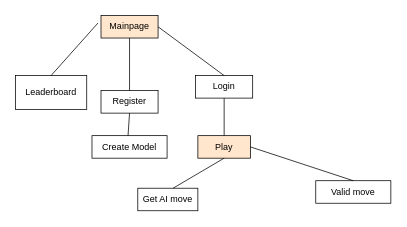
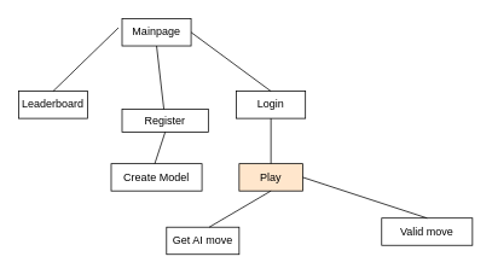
  <mxCell id="0" />
  <mxCell id="1" parent="0" />
- <mxCell id="2" value="Mainpage" style="rounded=0;whiteSpace=wrap;html=1;fillColor=#ffe6cc;" vertex="1" parent="1"><mxGeometry x="134" y="20" width="76" height="30" as="geometry" /></mxCell>
- <mxCell id="3" value="Leaderboard" style="rounded=0;whiteSpace=wrap;html=1;" vertex="1" parent="1"><mxGeometry x="20" y="100" width="95" height="45" as="geometry" /></mxCell>
+ <mxCell id="2" value="Mainpage" style="rounded=0;whiteSpace=wrap;html=1;" vertex="1" parent="1"><mxGeometry x="134" y="20" width="76" height="30" as="geometry" /></mxCell>
+ <mxCell id="3" value="Leaderboard" style="rounded=0;whiteSpace=wrap;html=1;" vertex="1" parent="1"><mxGeometry x="20" y="100" width="76" height="30" as="geometry" /></mxCell>
  <mxCell id="4" value="Login&lt;span style=&quot;color: rgba(0, 0, 0, 0); font-family: monospace; font-size: 0px; text-align: start;&quot;&gt;%3CmxGraphModel%3E%3Croot%3E%3CmxCell%20id%3D%220%22%2F%3E%3CmxCell%20id%3D%221%22%20parent%3D%220%22%2F%3E%3CmxCell%20id%3D%222%22%20value%3D%22Mainpage%22%20style%3D%22rounded%3D0%3BwhiteSpace%3Dwrap%3Bhtml%3D1%3B%22%20vertex%3D%221%22%20parent%3D%221%22%3E%3CmxGeometry%20x%3D%22354%22%20y%3D%2240%22%20width%3D%2276%22%20height%3D%2230%22%20as%3D%22geometry%22%2F%3E%3C%2FmxCell%3E%3C%2Froot%3E%3C%2FmxGraphModel%3E&lt;/span&gt;" style="rounded=0;whiteSpace=wrap;html=1;" vertex="1" parent="1"><mxGeometry x="260" y="100" width="76" height="30" as="geometry" /></mxCell>
- <mxCell id="5" value="Register" style="rounded=0;whiteSpace=wrap;html=1;" vertex="1" parent="1"><mxGeometry x="134" y="120" width="76" height="30" as="geometry" /></mxCell>
+ <mxCell id="5" value="Register" style="rounded=0;whiteSpace=wrap;html=1;" vertex="1" parent="1"><mxGeometry x="134" y="120" width="95" height="25" as="geometry" /></mxCell>
  <mxCell id="6" value="" style="endArrow=none;html=1;rounded=0;exitX=0.5;exitY=0;exitDx=0;exitDy=0;" edge="1" parent="1" source="3"><mxGeometry width="50" height="50" relative="1" as="geometry"><mxPoint x="170" y="290" as="sourcePoint" /><mxPoint x="130" y="30" as="targetPoint" /></mxGeometry></mxCell>
  <mxCell id="7" value="" style="endArrow=none;html=1;rounded=0;entryX=0.5;entryY=1;entryDx=0;entryDy=0;" edge="1" parent="1" source="5" target="2"><mxGeometry width="50" height="50" relative="1" as="geometry"><mxPoint x="170" y="290" as="sourcePoint" /><mxPoint x="220" y="240" as="targetPoint" /></mxGeometry></mxCell>
  <mxCell id="8" value="" style="endArrow=none;html=1;rounded=0;entryX=1;entryY=0.5;entryDx=0;entryDy=0;exitX=0.5;exitY=0;exitDx=0;exitDy=0;" edge="1" parent="1" source="4" target="2"><mxGeometry width="50" height="50" relative="1" as="geometry"><mxPoint x="170" y="290" as="sourcePoint" /><mxPoint x="220" y="240" as="targetPoint" /></mxGeometry></mxCell>
  <mxCell id="9" value="Play" style="rounded=0;whiteSpace=wrap;html=1;fillColor=#ffe6cc;" vertex="1" parent="1"><mxGeometry x="263" y="180" width="70" height="30" as="geometry" /></mxCell>
  <mxCell id="10" value="" style="endArrow=none;html=1;rounded=0;entryX=0.5;entryY=1;entryDx=0;entryDy=0;exitX=0.5;exitY=0;exitDx=0;exitDy=0;" edge="1" parent="1" source="9" target="4"><mxGeometry width="50" height="50" relative="1" as="geometry"><mxPoint x="170" y="290" as="sourcePoint" /><mxPoint x="220" y="240" as="targetPoint" /></mxGeometry></mxCell>
  <mxCell id="11" value="Create Model" style="rounded=0;whiteSpace=wrap;html=1;" vertex="1" parent="1"><mxGeometry x="122" y="180" width="100" height="30" as="geometry" /></mxCell>
  <mxCell id="12" value="Valid move" style="rounded=0;whiteSpace=wrap;html=1;" vertex="1" parent="1"><mxGeometry x="420" y="240" width="100" height="30" as="geometry" /></mxCell>
  <mxCell id="13" value="Get AI move" style="rounded=0;whiteSpace=wrap;html=1;" vertex="1" parent="1"><mxGeometry x="183" y="250" width="80" height="30" as="geometry" /></mxCell>
  <mxCell id="14" value="" style="endArrow=none;html=1;rounded=0;entryX=0.5;entryY=1;entryDx=0;entryDy=0;" edge="1" parent="1" target="5"><mxGeometry width="50" height="50" relative="1" as="geometry"><mxPoint x="170" y="180" as="sourcePoint" /><mxPoint x="220" y="240" as="targetPoint" /></mxGeometry></mxCell>
  <mxCell id="15" value="" style="endArrow=none;html=1;rounded=0;entryX=0.5;entryY=1;entryDx=0;entryDy=0;" edge="1" parent="1" target="9"><mxGeometry width="50" height="50" relative="1" as="geometry"><mxPoint x="230" y="250" as="sourcePoint" /><mxPoint x="220" y="240" as="targetPoint" /></mxGeometry></mxCell>
  <mxCell id="16" value="" style="endArrow=none;html=1;rounded=0;entryX=1;entryY=0.5;entryDx=0;entryDy=0;" edge="1" parent="1" target="9"><mxGeometry width="50" height="50" relative="1" as="geometry"><mxPoint x="470" y="240" as="sourcePoint" /><mxPoint x="520" y="190" as="targetPoint" /></mxGeometry></mxCell>
